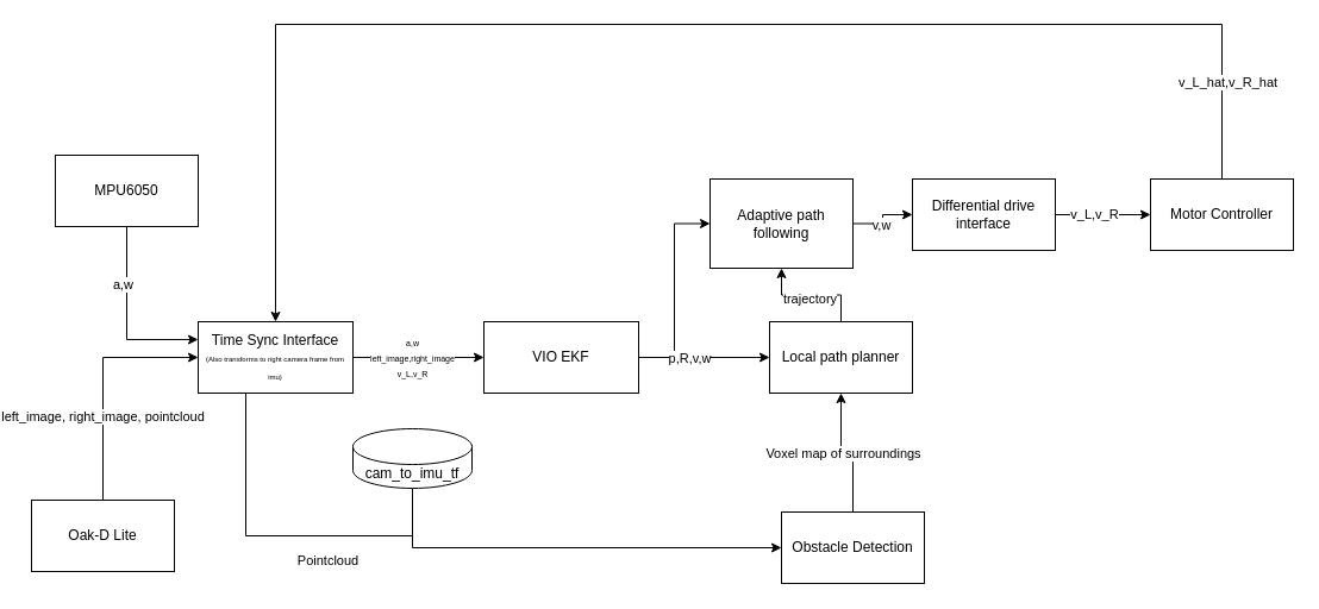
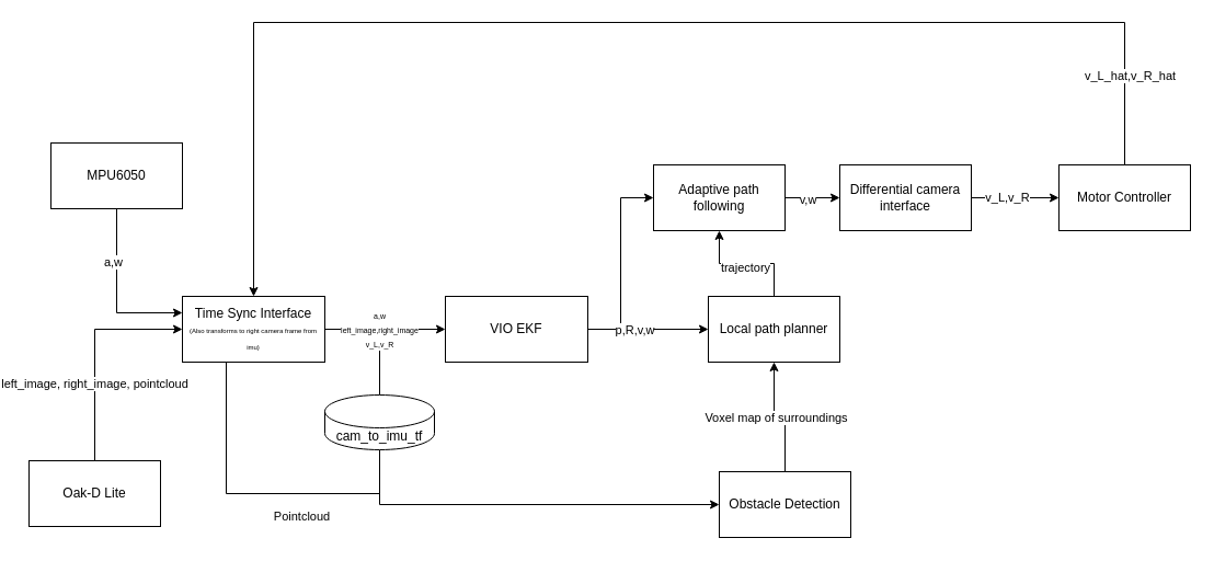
  <mxCell id="0" />
  <mxCell id="1" parent="0" />
  <mxCell id="2" style="edgeStyle=orthogonalEdgeStyle;rounded=0;orthogonalLoop=1;jettySize=auto;html=1;entryX=0;entryY=0.5;entryDx=0;entryDy=0;" parent="1" source="16" target="25" edge="1"><mxGeometry relative="1" as="geometry" /></mxCell>
  <mxCell id="3" style="edgeStyle=orthogonalEdgeStyle;rounded=0;orthogonalLoop=1;jettySize=auto;html=1;entryX=0;entryY=0.25;entryDx=0;entryDy=0;exitX=0.5;exitY=1;exitDx=0;exitDy=0;" parent="1" source="5" target="33" edge="1"><mxGeometry relative="1" as="geometry"><mxPoint x="-50" y="150" as="sourcePoint" /><mxPoint x="10" y="245" as="targetPoint" /></mxGeometry></mxCell>
  <mxCell id="4" value="a,w" style="edgeLabel;html=1;align=center;verticalAlign=middle;resizable=0;points=[];" parent="3" vertex="1" connectable="0"><mxGeometry x="-0.382" y="-4" relative="1" as="geometry"><mxPoint as="offset" /></mxGeometry></mxCell>
  <mxCell id="5" value="MPU6050" style="rounded=0;whiteSpace=wrap;html=1;" parent="1" vertex="1"><mxGeometry x="40" y="130" width="120" height="60" as="geometry" /></mxCell>
  <mxCell id="6" style="edgeStyle=orthogonalEdgeStyle;rounded=0;orthogonalLoop=1;jettySize=auto;html=1;entryX=0;entryY=0.5;entryDx=0;entryDy=0;exitX=0.5;exitY=0;exitDx=0;exitDy=0;" parent="1" source="10" target="33" edge="1"><mxGeometry relative="1" as="geometry"><mxPoint x="30" y="420" as="sourcePoint" /><mxPoint x="90" y="310" as="targetPoint" /></mxGeometry></mxCell>
  <mxCell id="7" value="left_image, right_image, pointcloud" style="edgeLabel;html=1;align=center;verticalAlign=middle;resizable=0;points=[];" parent="6" vertex="1" connectable="0"><mxGeometry x="-0.289" y="1" relative="1" as="geometry"><mxPoint as="offset" /></mxGeometry></mxCell>
  <mxCell id="8" style="edgeStyle=orthogonalEdgeStyle;rounded=0;orthogonalLoop=1;jettySize=auto;html=1;entryX=0;entryY=0.5;entryDx=0;entryDy=0;exitX=0.5;exitY=1;exitDx=0;exitDy=0;exitPerimeter=0;" parent="1" source="30" target="19" edge="1"><mxGeometry relative="1" as="geometry" /></mxCell>
  <mxCell id="9" value="Pointcloud" style="edgeLabel;html=1;align=center;verticalAlign=middle;resizable=0;points=[];" parent="8" vertex="1" connectable="0"><mxGeometry x="-0.211" y="-3" relative="1" as="geometry"><mxPoint x="-164" y="7" as="offset" /></mxGeometry></mxCell>
  <mxCell id="10" value="Oak-D Lite" style="rounded=0;whiteSpace=wrap;html=1;" parent="1" vertex="1"><mxGeometry x="20" y="420" width="120" height="60" as="geometry" /></mxCell>
  <mxCell id="11" style="edgeStyle=orthogonalEdgeStyle;rounded=0;orthogonalLoop=1;jettySize=auto;html=1;entryX=0.5;entryY=0;entryDx=0;entryDy=0;exitX=0.5;exitY=0;exitDx=0;exitDy=0;" parent="1" source="13" target="33" edge="1"><mxGeometry relative="1" as="geometry"><mxPoint x="200" y="230" as="targetPoint" /><mxPoint x="1020" y="140" as="sourcePoint" /><Array as="points"><mxPoint x="1020" y="20" /><mxPoint x="225" y="20" /></Array></mxGeometry></mxCell>
  <mxCell id="12" value="v_L_hat,v_R_hat" style="edgeLabel;html=1;align=center;verticalAlign=middle;resizable=0;points=[];" parent="11" vertex="1" connectable="0"><mxGeometry x="-0.861" y="-4" relative="1" as="geometry"><mxPoint as="offset" /></mxGeometry></mxCell>
  <mxCell id="13" value="Motor Controller" style="rounded=0;whiteSpace=wrap;html=1;" parent="1" vertex="1"><mxGeometry x="960" y="150" width="120" height="60" as="geometry" /></mxCell>
  <mxCell id="14" style="edgeStyle=orthogonalEdgeStyle;rounded=0;orthogonalLoop=1;jettySize=auto;html=1;" parent="1" source="16" target="22" edge="1"><mxGeometry relative="1" as="geometry" /></mxCell>
  <mxCell id="15" value="p,R,v,w" style="edgeLabel;html=1;align=center;verticalAlign=middle;resizable=0;points=[];" parent="14" vertex="1" connectable="0"><mxGeometry x="-0.383" y="-1" relative="1" as="geometry"><mxPoint x="8" y="-1" as="offset" /></mxGeometry></mxCell>
  <mxCell id="16" value="VI&lt;span style=&quot;background-color: transparent; color: light-dark(rgb(0, 0, 0), rgb(255, 255, 255));&quot;&gt;O EKF&lt;/span&gt;" style="rounded=0;whiteSpace=wrap;html=1;" parent="1" vertex="1"><mxGeometry x="400" y="270" width="130" height="60" as="geometry" /></mxCell>
  <mxCell id="17" style="edgeStyle=orthogonalEdgeStyle;rounded=0;orthogonalLoop=1;jettySize=auto;html=1;entryX=0.5;entryY=1;entryDx=0;entryDy=0;" parent="1" source="19" target="22" edge="1"><mxGeometry relative="1" as="geometry" /></mxCell>
  <mxCell id="18" value="Voxel map of surroundings" style="edgeLabel;html=1;align=center;verticalAlign=middle;resizable=0;points=[];" parent="17" vertex="1" connectable="0"><mxGeometry x="0.064" relative="1" as="geometry"><mxPoint as="offset" /></mxGeometry></mxCell>
  <mxCell id="19" value="Obstacle Detection" style="rounded=0;whiteSpace=wrap;html=1;" parent="1" vertex="1"><mxGeometry x="650" y="430" width="120" height="60" as="geometry" /></mxCell>
  <mxCell id="20" style="edgeStyle=orthogonalEdgeStyle;rounded=0;orthogonalLoop=1;jettySize=auto;html=1;entryX=0.5;entryY=1;entryDx=0;entryDy=0;" parent="1" source="22" target="25" edge="1"><mxGeometry relative="1" as="geometry" /></mxCell>
  <mxCell id="21" value="trajectory" style="edgeLabel;html=1;align=center;verticalAlign=middle;resizable=0;points=[];" parent="20" vertex="1" connectable="0"><mxGeometry x="0.038" y="3" relative="1" as="geometry"><mxPoint as="offset" /></mxGeometry></mxCell>
  <mxCell id="22" value="Local path planner" style="rounded=0;whiteSpace=wrap;html=1;" parent="1" vertex="1"><mxGeometry x="640" y="270" width="120" height="60" as="geometry" /></mxCell>
  <mxCell id="23" style="edgeStyle=orthogonalEdgeStyle;rounded=0;orthogonalLoop=1;jettySize=auto;html=1;entryX=0;entryY=0.5;entryDx=0;entryDy=0;" parent="1" source="25" target="28" edge="1"><mxGeometry relative="1" as="geometry" /></mxCell>
  <mxCell id="24" value="v,w" style="edgeLabel;html=1;align=center;verticalAlign=middle;resizable=0;points=[];" parent="23" vertex="1" connectable="0"><mxGeometry x="-0.186" y="-1" relative="1" as="geometry"><mxPoint as="offset" /></mxGeometry></mxCell>
- <mxCell id="25" value="Adaptive path following" style="rounded=0;whiteSpace=wrap;html=1;" parent="1" vertex="1"><mxGeometry x="590" y="150" width="120" height="75" as="geometry" /></mxCell>
+ <mxCell id="25" value="Adaptive path following" style="rounded=0;whiteSpace=wrap;html=1;" parent="1" vertex="1"><mxGeometry x="590" y="150" width="120" height="60" as="geometry" /></mxCell>
  <mxCell id="26" style="edgeStyle=orthogonalEdgeStyle;rounded=0;orthogonalLoop=1;jettySize=auto;html=1;entryX=0;entryY=0.5;entryDx=0;entryDy=0;" parent="1" source="28" target="13" edge="1"><mxGeometry relative="1" as="geometry" /></mxCell>
  <mxCell id="27" value="v_L,v_R" style="edgeLabel;html=1;align=center;verticalAlign=middle;resizable=0;points=[];" parent="26" vertex="1" connectable="0"><mxGeometry x="-0.192" y="1" relative="1" as="geometry"><mxPoint as="offset" /></mxGeometry></mxCell>
- <mxCell id="28" value="Differential drive interface" style="rounded=0;whiteSpace=wrap;html=1;" parent="1" vertex="1"><mxGeometry x="760" y="150" width="120" height="60" as="geometry" /></mxCell>
+ <mxCell id="28" value="Differential camera interface" style="rounded=0;whiteSpace=wrap;html=1;" parent="1" vertex="1"><mxGeometry x="760" y="150" width="120" height="60" as="geometry" /></mxCell>
+ <mxCell id="29" value="" style="edgeStyle=orthogonalEdgeStyle;rounded=0;orthogonalLoop=1;jettySize=auto;html=1;endArrow=none;endFill=0;" edge="1" parent="1" source="30" target="35"><mxGeometry relative="1" as="geometry" /></mxCell>
  <mxCell id="30" value="cam_to_imu_tf" style="shape=cylinder3;whiteSpace=wrap;html=1;boundedLbl=1;backgroundOutline=1;size=15;" parent="1" vertex="1"><mxGeometry x="290" y="360" width="100" height="50" as="geometry" /></mxCell>
  <mxCell id="31" style="edgeStyle=orthogonalEdgeStyle;rounded=0;orthogonalLoop=1;jettySize=auto;html=1;entryX=0;entryY=0.5;entryDx=0;entryDy=0;" parent="1" source="35" target="16" edge="1"><mxGeometry relative="1" as="geometry" /></mxCell>
  <mxCell id="32" style="edgeStyle=orthogonalEdgeStyle;rounded=0;orthogonalLoop=1;jettySize=auto;html=1;endArrow=none;endFill=0;" edge="1" parent="1" source="33"><mxGeometry relative="1" as="geometry"><mxPoint x="340" y="450" as="targetPoint" /><Array as="points"><mxPoint x="200" y="450" /></Array></mxGeometry></mxCell>
  <mxCell id="33" value="Time Sync Interface&lt;div&gt;&lt;font style=&quot;font-size: 6px;&quot;&gt;(Also transforms to right camera frame from imu)&lt;/font&gt;&lt;/div&gt;" style="rounded=0;whiteSpace=wrap;html=1;" parent="1" vertex="1"><mxGeometry x="160" y="270" width="130" height="60" as="geometry" /></mxCell>
  <mxCell id="34" value="" style="edgeStyle=orthogonalEdgeStyle;rounded=0;orthogonalLoop=1;jettySize=auto;html=1;entryX=0;entryY=0.5;entryDx=0;entryDy=0;" parent="1" source="33" target="35" edge="1"><mxGeometry relative="1" as="geometry"><mxPoint x="290" y="300" as="sourcePoint" /><mxPoint x="390" y="300" as="targetPoint" /></mxGeometry></mxCell>
  <mxCell id="35" value="&lt;font style=&quot;font-size: 7px;&quot;&gt;a,w&lt;/font&gt;&lt;div&gt;&lt;font style=&quot;font-size: 7px;&quot;&gt;left_image,right_image&lt;/font&gt;&lt;/div&gt;&lt;div&gt;&lt;font style=&quot;font-size: 7px;&quot;&gt;v_L,v_R&lt;/font&gt;&lt;/div&gt;" style="text;html=1;align=center;verticalAlign=middle;resizable=0;points=[];autosize=0;strokeColor=none;fillColor=none;fontFamily=Helvetica;fontSize=11;fontColor=default;labelBackgroundColor=default;" parent="1" vertex="1"><mxGeometry x="320" y="287" width="40" height="26" as="geometry" /></mxCell>
